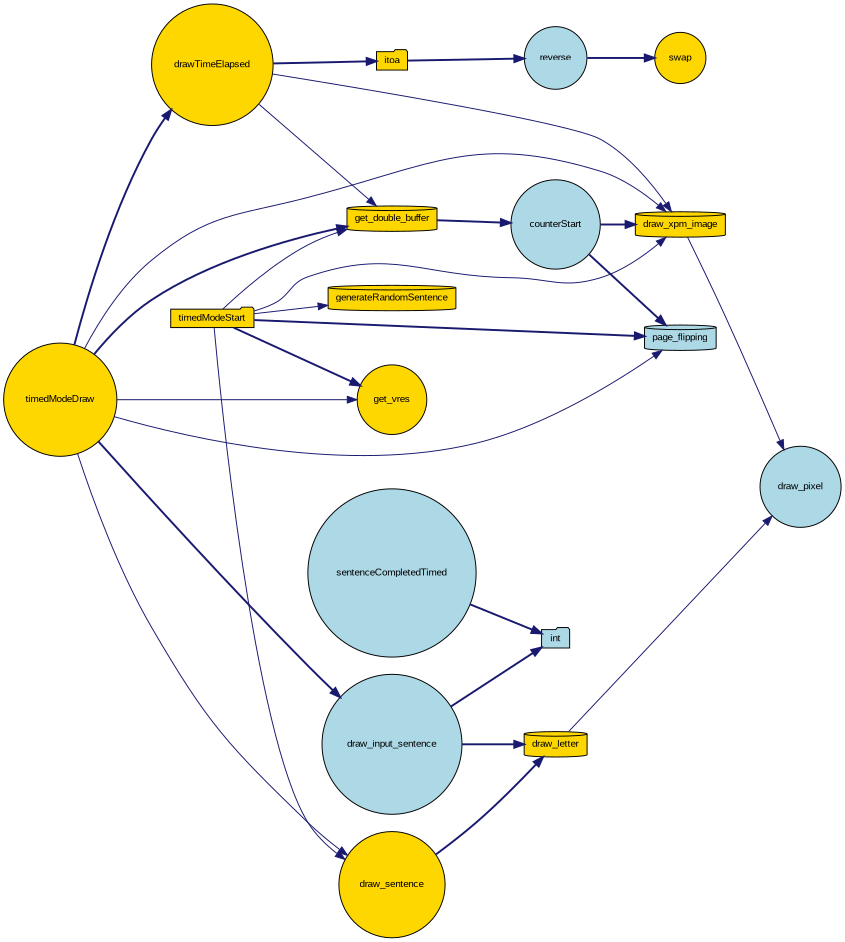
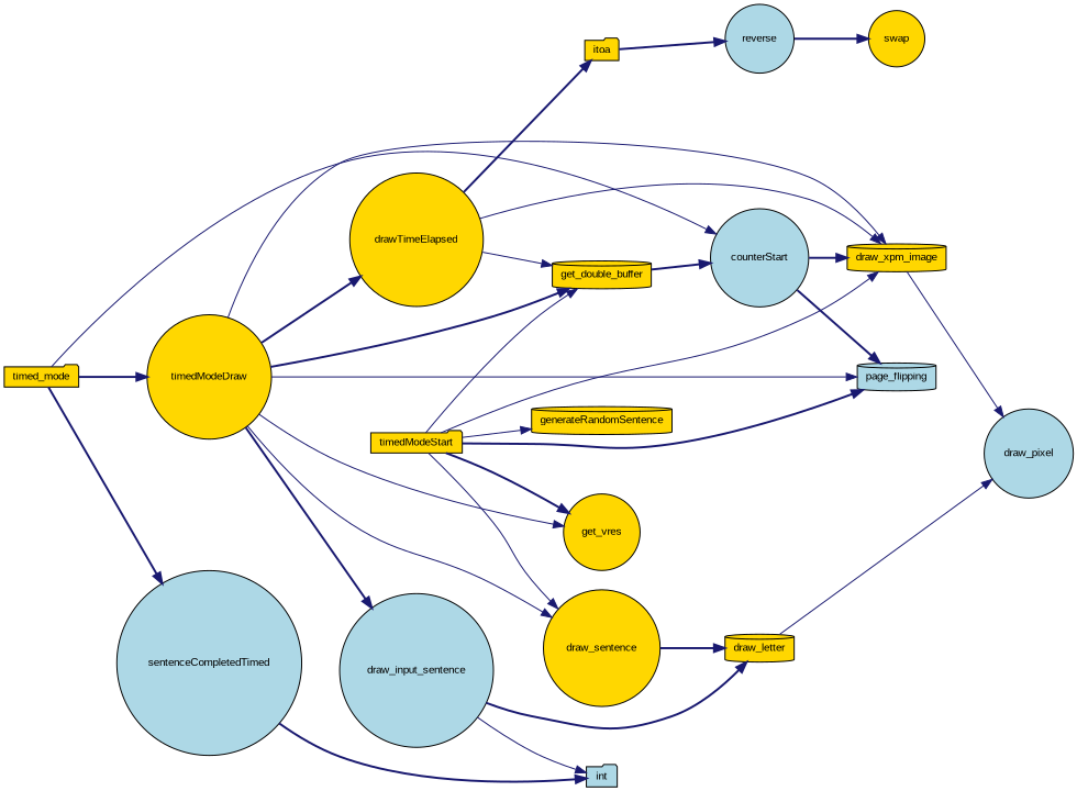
  digraph {
    fontname="Liberation Sans"
    rankdir=LR
    node [color=black fillcolor=gold fontname="Liberation Sans" fontsize=10 shape=circle style=filled]
    edge [color=midnightblue fontname="Liberation Sans" fontsize=10 labelfontname=Helvetica labelfontsize=10 style=bold]
+   n1 [fontcolor=black height=0.2 label=timed_mode shape=folder width=0.4]
    n2 [fillcolor=lightblue height=0.2 label=counterStart width=0.4]
    n3 [fillcolor=lightblue height=0.2 label=sentenceCompletedTimed width=0.4]
    n4 [height=0.2 label=timedModeDraw width=0.4]
    n5 [height=0.2 label=draw_xpm_image shape=cylinder width=0.4]
    n6 [fillcolor=lightblue height=0.2 label=page_flipping shape=cylinder width=0.4]
    n7 [fillcolor=lightblue height=0.2 label=int shape=folder width=0.4]
    n8 [height=0.2 label=get_double_buffer shape=cylinder width=0.4]
    n9 [fillcolor=lightblue height=0.2 label=draw_input_sentence width=0.4]
    n10 [height=0.2 label=draw_sentence width=0.4]
    n11 [height=0.2 label=drawTimeElapsed width=0.4]
    n12 [height=0.2 label=get_vres width=0.4]
    n13 [height=0.2 label=timedModeStart shape=folder width=0.4]
    n14 [height=0.2 label=generateRandomSentence shape=cylinder width=0.4]
    n15 [fillcolor=lightblue height=0.2 label=draw_pixel width=0.4]
    n16 [height=0.2 label=draw_letter shape=cylinder width=0.4]
    n17 [height=0.2 label=itoa shape=folder width=0.4]
    n18 [fillcolor=lightblue height=0.2 label=reverse width=0.4]
    n19 [height=0.2 label=swap width=0.4]
+   n1 -> n2 [style=solid]
+   n1 -> n3
+   n1 -> n4
    n2 -> n5
    n2 -> n6
    n3 -> n7
    n4 -> n5 [style=solid]
    n4 -> n6 [style=solid]
    n4 -> n8
    n4 -> n9
    n4 -> n10 [style=solid]
    n4 -> n11
    n4 -> n12 [style=solid]
    n5 -> n15 [style=solid]
    n8 -> n2
-   n9 -> n7
+   n9 -> n7 [style=solid]
    n9 -> n16
    n10 -> n16
    n11 -> n5 [style=solid]
    n11 -> n8 [style=solid]
    n11 -> n17
    n13 -> n5 [style=solid]
    n13 -> n6
    n13 -> n8 [style=solid]
    n13 -> n10 [style=solid]
    n13 -> n12
    n13 -> n14 [style=solid]
    n16 -> n15 [style=solid]
    n17 -> n18
    n18 -> n19
  }
